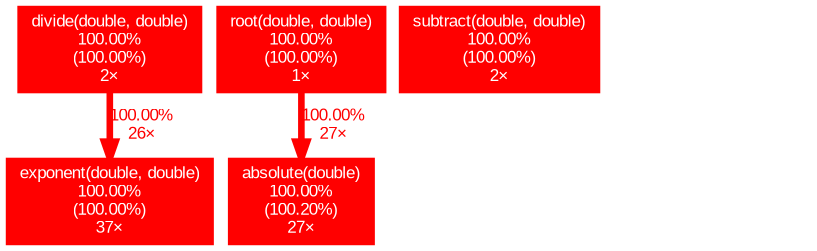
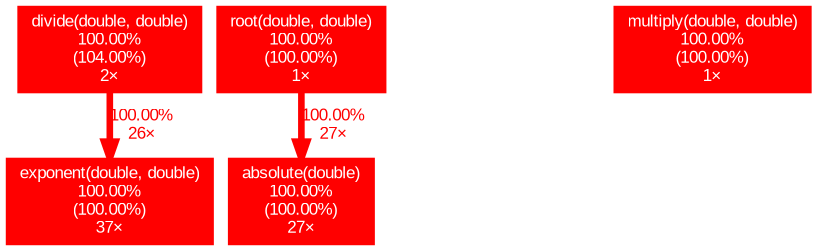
  digraph {
    fontname=Arial
    nodesep=0.125
    ranksep=0.25
    node [color="#ff0000" fontcolor="#ffffff" fontname=Arial fontsize=10.00 shape=box style=filled]
    edge [arrowsize=1.00 color="#ff0000" fontcolor="#ff0000" fontname=Arial fontsize=10.00 labeldistance=4.00 penwidth=4.00]
    n1 [height=0 label="exponent(double, double)\n100.00%\n(100.00%)\n37×" width=0]
-   n2 [height=0 label="absolute(double)\n100.00%\n(100.20%)\n27×" width=0]
-   n3 [height=0 label="divide(double, double)\n100.00%\n(100.00%)\n2×" width=0]
-   n4 [height=0 label="subtract(double, double)\n100.00%\n(100.00%)\n2×" width=0]
+   n2 [height=0 label="absolute(double)\n100.00%\n(100.00%)\n27×" width=0]
+   n3 [height=0 label="divide(double, double)\n100.00%\n(104.00%)\n2×" width=0]
    n5 [height=0 label="root(double, double)\n100.00%\n(100.00%)\n1×" width=0]
+   n6 [height=0 label="multiply(double, double)\n100.00%\n(100.00%)\n1×" width=0]
    n3 -> n1 [label="100.00%\n26×"]
    n5 -> n2 [label="100.00%\n27×"]
  }
